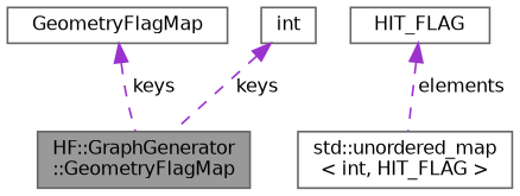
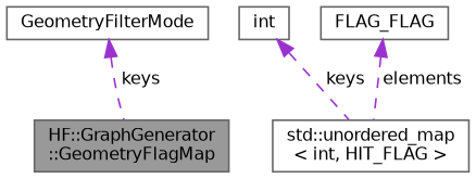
  digraph {
    node [color=gray40 fillcolor=white fontname=Helvetica fontsize=10 shape=box style=filled]
    edge [color=darkorchid3 dir=back fontname=Helvetica fontsize=10 labelfontname=Helvetica labelfontsize=10 style=dashed]
    n1 [fillcolor=grey60 fontcolor=black height=0.2 label="HF::GraphGenerator\l::GeometryFlagMap" width=0.4]
    n2 [height=0.2 label="std::unordered_map\l\< int, HIT_FLAG \>" width=0.4]
    n3 [height=0.2 label=int width=0.4]
-   n4 [height=0.2 label=HIT_FLAG width=0.4]
-   n5 [height=0.2 label=GeometryFlagMap width=0.4]
-   n3 -> n1 [label=" keys"]
+   n4 [height=0.2 label=FLAG_FLAG width=0.4]
+   n5 [height=0.2 label=GeometryFilterMode width=0.4]
+   n3 -> n2 [label=" keys"]
    n4 -> n2 [label=" elements"]
    n5 -> n1 [label=" keys"]
  }
